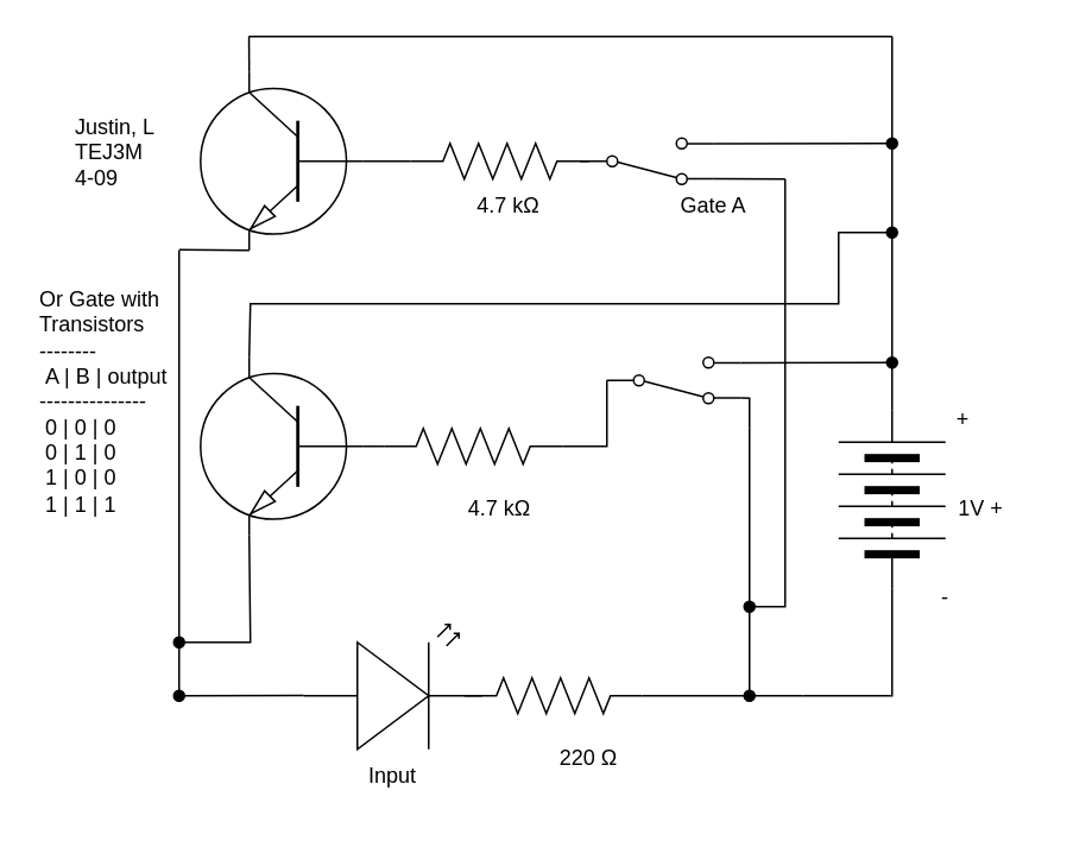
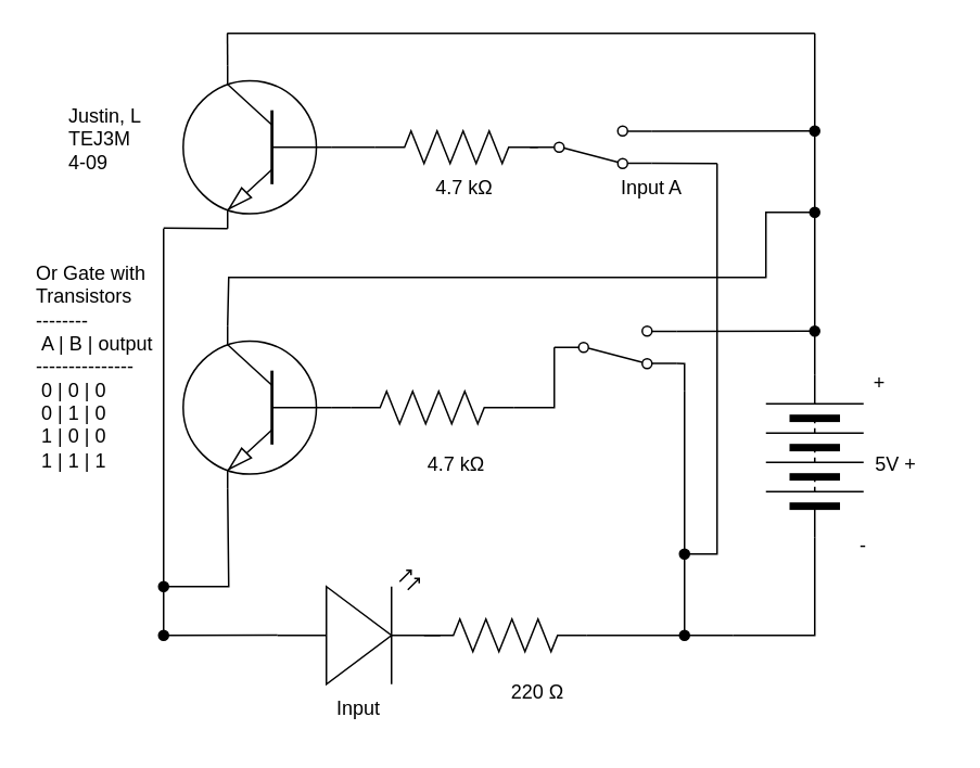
  <mxCell id="0" />
  <mxCell id="1" parent="0" />
  <mxCell id="2" style="edgeStyle=none;html=1;entryX=0;entryY=0.5;entryDx=0;entryDy=0;entryPerimeter=0;endArrow=none;endFill=0;" parent="1" source="5" target="7" edge="1"><mxGeometry relative="1" as="geometry" /></mxCell>
  <mxCell id="3" style="edgeStyle=none;html=1;exitX=0.7;exitY=0;exitDx=0;exitDy=0;exitPerimeter=0;endArrow=oval;endFill=1;rounded=0;startArrow=none;startFill=0;" edge="1" parent="1" source="5"><mxGeometry relative="1" as="geometry"><mxPoint x="500" y="130" as="targetPoint" /><Array as="points"><mxPoint x="140" y="170" /><mxPoint x="470" y="170" /><mxPoint x="470" y="130" /></Array></mxGeometry></mxCell>
  <mxCell id="4" style="edgeStyle=none;rounded=0;html=1;exitX=0.7;exitY=1;exitDx=0;exitDy=0;exitPerimeter=0;startArrow=none;startFill=0;endArrow=oval;endFill=1;" edge="1" parent="1" source="5"><mxGeometry relative="1" as="geometry"><mxPoint x="100" y="360" as="targetPoint" /><Array as="points"><mxPoint x="140" y="360" /></Array></mxGeometry></mxCell>
  <mxCell id="5" value="" style="verticalLabelPosition=bottom;shadow=0;dashed=0;align=center;html=1;verticalAlign=top;shape=mxgraph.electrical.transistors.npn_transistor_1;flipV=0;flipH=1;" parent="1" vertex="1"><mxGeometry x="110" y="200" width="95" height="100" as="geometry" /></mxCell>
  <mxCell id="6" style="edgeStyle=none;html=1;exitX=1;exitY=0.5;exitDx=0;exitDy=0;exitPerimeter=0;entryX=0;entryY=0.5;entryDx=0;entryDy=0;endArrow=none;endFill=0;rounded=0;" parent="1" source="7" target="11" edge="1"><mxGeometry relative="1" as="geometry"><Array as="points"><mxPoint x="340" y="250" /></Array></mxGeometry></mxCell>
  <mxCell id="7" value="" style="pointerEvents=1;verticalLabelPosition=bottom;shadow=0;dashed=0;align=center;html=1;verticalAlign=top;shape=mxgraph.electrical.resistors.resistor_2;" parent="1" vertex="1"><mxGeometry x="215" y="240" width="100" height="20" as="geometry" /></mxCell>
  <mxCell id="8" style="edgeStyle=none;rounded=0;html=1;endArrow=oval;endFill=1;startArrow=none;startFill=0;" parent="1" edge="1"><mxGeometry relative="1" as="geometry"><mxPoint x="420" y="390" as="targetPoint" /><mxPoint x="420" y="240" as="sourcePoint" /><Array as="points"><mxPoint x="420" y="260" /></Array></mxGeometry></mxCell>
  <mxCell id="9" style="edgeStyle=none;html=1;exitX=1;exitY=0.12;exitDx=0;exitDy=0;endArrow=oval;endFill=1;startArrow=none;startFill=0;" parent="1" source="11" edge="1"><mxGeometry relative="1" as="geometry"><mxPoint x="500" y="203" as="targetPoint" /></mxGeometry></mxCell>
  <mxCell id="10" style="edgeStyle=none;rounded=0;jumpStyle=none;html=1;exitX=1;exitY=0.88;exitDx=0;exitDy=0;strokeColor=default;strokeWidth=1;startArrow=none;startFill=0;endArrow=none;endFill=0;endSize=6;" parent="1" source="11" edge="1"><mxGeometry relative="1" as="geometry"><mxPoint x="420" y="236.884" as="targetPoint" /><Array as="points"><mxPoint x="420" y="223" /><mxPoint x="420" y="240" /></Array></mxGeometry></mxCell>
  <mxCell id="11" value="" style="shape=mxgraph.electrical.electro-mechanical.twoWaySwitch;aspect=fixed;elSwitchState=2;flipV=1;" parent="1" vertex="1"><mxGeometry x="340" y="200" width="75" height="26" as="geometry" /></mxCell>
  <mxCell id="12" style="edgeStyle=none;html=1;exitX=0;exitY=0.57;exitDx=0;exitDy=0;exitPerimeter=0;endArrow=oval;endFill=1;" parent="1" source="13" edge="1"><mxGeometry relative="1" as="geometry"><mxPoint x="100" y="390" as="targetPoint" /></mxGeometry></mxCell>
  <mxCell id="13" value="" style="verticalLabelPosition=bottom;shadow=0;dashed=0;align=center;html=1;verticalAlign=top;shape=mxgraph.electrical.opto_electronics.led_2;pointerEvents=1;" parent="1" vertex="1"><mxGeometry x="170" y="350" width="100" height="70" as="geometry" /></mxCell>
  <mxCell id="14" style="edgeStyle=none;rounded=0;html=1;startArrow=none;startFill=0;endArrow=none;endFill=0;" parent="1" source="15" edge="1"><mxGeometry relative="1" as="geometry"><mxPoint x="450" y="390" as="targetPoint" /></mxGeometry></mxCell>
  <mxCell id="15" value="" style="pointerEvents=1;verticalLabelPosition=bottom;shadow=0;dashed=0;align=center;html=1;verticalAlign=top;shape=mxgraph.electrical.resistors.resistor_2;" parent="1" vertex="1"><mxGeometry x="260" y="380" width="100" height="20" as="geometry" /></mxCell>
  <mxCell id="16" style="edgeStyle=none;rounded=0;html=1;exitX=1;exitY=0.5;exitDx=0;exitDy=0;startArrow=none;startFill=0;endArrow=none;endFill=0;" parent="1" source="18" edge="1"><mxGeometry relative="1" as="geometry"><mxPoint x="450" y="390" as="targetPoint" /><mxPoint x="450" y="360" as="sourcePoint" /><Array as="points"><mxPoint x="500" y="390" /></Array></mxGeometry></mxCell>
  <mxCell id="17" style="edgeStyle=none;html=1;exitX=0;exitY=0.5;exitDx=0;exitDy=0;endArrow=none;endFill=0;" parent="1" source="18" edge="1"><mxGeometry relative="1" as="geometry"><mxPoint x="500" y="20" as="targetPoint" /><Array as="points"><mxPoint x="500" y="210" /></Array></mxGeometry></mxCell>
  <mxCell id="18" value="" style="pointerEvents=1;verticalLabelPosition=bottom;shadow=0;dashed=0;align=center;html=1;verticalAlign=top;shape=mxgraph.electrical.miscellaneous.batteryStack;rotation=90;flipV=0;flipH=1;" parent="1" vertex="1"><mxGeometry x="450" y="250" width="100" height="60" as="geometry" /></mxCell>
  <mxCell id="19" value="Or Gate with Transistors&lt;br&gt;--------&lt;br&gt;&amp;nbsp;A | B | output&lt;br&gt;---------------&lt;br&gt;&amp;nbsp;0 | 0 | 0&lt;br&gt;&amp;nbsp;0 | 1 | 0&lt;br&gt;&amp;nbsp;1 | 0 | 0&lt;br&gt;&amp;nbsp;1 | 1 | 1" style="text;strokeColor=none;align=left;fillColor=none;html=1;verticalAlign=middle;whiteSpace=wrap;rounded=0;" parent="1" vertex="1"><mxGeometry x="20" y="210" width="80" height="30" as="geometry" /></mxCell>
  <mxCell id="20" value="Justin, L&lt;br&gt;TEJ3M&lt;br&gt;4-09&lt;br&gt;&lt;span style=&quot;color: rgba(0, 0, 0, 0); font-family: monospace; font-size: 0px;&quot;&gt;%3CmxGraphModel%3E%3Croot%3E%3CmxCell%20id%3D%220%22%2F%3E%3CmxCell%20id%3D%221%22%20parent%3D%220%22%2F%3E%3CmxCell%20id%3D%222%22%20value%3D%225%20V%22%20style%3D%22text%3BstrokeColor%3Dnone%3Balign%3Dcenter%3BfillColor%3Dnone%3Bhtml%3D1%3BverticalAlign%3Dmiddle%3BwhiteSpace%3Dwrap%3Brounded%3D0%3B%22%20vertex%3D%221%22%20parent%3D%221%22%3E%3CmxGeometry%20x%3D%22550%22%20y%3D%22275%22%20width%3D%2260%22%20height%3D%2230%22%20as%3D%22geometry%22%2F%3E%3C%2FmxCell%3E%3C%2Froot%3E%3C%2FmxGraphModel%3E&lt;/span&gt;" style="text;strokeColor=none;align=left;fillColor=none;html=1;verticalAlign=middle;whiteSpace=wrap;rounded=0;" parent="1" vertex="1"><mxGeometry x="40" y="77" width="60" height="30" as="geometry" /></mxCell>
- <mxCell id="21" value="1V +" style="text;strokeColor=none;align=center;fillColor=none;html=1;verticalAlign=middle;whiteSpace=wrap;rounded=0;" parent="1" vertex="1"><mxGeometry x="520" y="270" width="60" height="30" as="geometry" /></mxCell>
+ <mxCell id="21" value="5V +" style="text;strokeColor=none;align=center;fillColor=none;html=1;verticalAlign=middle;whiteSpace=wrap;rounded=0;" parent="1" vertex="1"><mxGeometry x="520" y="270" width="60" height="30" as="geometry" /></mxCell>
  <mxCell id="22" value="220 Ω" style="text;strokeColor=none;align=center;fillColor=none;html=1;verticalAlign=middle;whiteSpace=wrap;rounded=0;labelBackgroundColor=none;" parent="1" vertex="1"><mxGeometry x="300" y="410" width="60" height="30" as="geometry" /></mxCell>
  <mxCell id="23" value="Input" style="text;strokeColor=none;align=center;fillColor=none;html=1;verticalAlign=middle;whiteSpace=wrap;rounded=0;labelBackgroundColor=none;" parent="1" vertex="1"><mxGeometry x="190" y="420" width="60" height="30" as="geometry" /></mxCell>
  <mxCell id="24" value="+" style="text;strokeColor=none;align=center;fillColor=none;html=1;verticalAlign=middle;whiteSpace=wrap;rounded=0;" parent="1" vertex="1"><mxGeometry x="510" y="220" width="60" height="30" as="geometry" /></mxCell>
  <mxCell id="25" value="-" style="text;strokeColor=none;align=center;fillColor=none;html=1;verticalAlign=middle;whiteSpace=wrap;rounded=0;" parent="1" vertex="1"><mxGeometry x="500" y="320" width="60" height="30" as="geometry" /></mxCell>
  <mxCell id="26" style="edgeStyle=none;rounded=0;jumpStyle=none;html=1;exitX=0.7;exitY=0;exitDx=0;exitDy=0;exitPerimeter=0;strokeColor=default;strokeWidth=1;startArrow=none;startFill=0;endArrow=none;endFill=0;endSize=6;" parent="1" source="28" edge="1"><mxGeometry relative="1" as="geometry"><mxPoint x="139.19" y="20" as="targetPoint" /></mxGeometry></mxCell>
  <mxCell id="27" style="edgeStyle=none;html=1;exitX=0.7;exitY=1;exitDx=0;exitDy=0;exitPerimeter=0;endArrow=none;endFill=0;" edge="1" parent="1" source="28"><mxGeometry relative="1" as="geometry"><mxPoint x="100" y="139.667" as="targetPoint" /></mxGeometry></mxCell>
  <mxCell id="28" value="" style="verticalLabelPosition=bottom;shadow=0;dashed=0;align=center;html=1;verticalAlign=top;shape=mxgraph.electrical.transistors.npn_transistor_1;flipV=0;flipH=1;" parent="1" vertex="1"><mxGeometry x="110" y="40" width="95" height="100" as="geometry" /></mxCell>
  <mxCell id="29" style="edgeStyle=none;html=1;entryX=0;entryY=0.5;entryDx=0;entryDy=0;entryPerimeter=0;endArrow=none;endFill=0;exitX=0;exitY=0.5;exitDx=0;exitDy=0;exitPerimeter=0;" parent="1" source="28" target="30" edge="1"><mxGeometry relative="1" as="geometry"><mxPoint x="203" y="92" as="sourcePoint" /></mxGeometry></mxCell>
  <mxCell id="30" value="" style="pointerEvents=1;verticalLabelPosition=bottom;shadow=0;dashed=0;align=center;html=1;verticalAlign=top;shape=mxgraph.electrical.resistors.resistor_2;" parent="1" vertex="1"><mxGeometry x="230" y="80" width="100" height="20" as="geometry" /></mxCell>
- <mxCell id="31" value="Gate A" style="text;strokeColor=none;align=center;fillColor=none;html=1;verticalAlign=middle;whiteSpace=wrap;rounded=0;labelBackgroundColor=none;" parent="1" vertex="1"><mxGeometry x="370" y="100" width="60" height="30" as="geometry" /></mxCell>
+ <mxCell id="31" value="Input A" style="text;strokeColor=none;align=center;fillColor=none;html=1;verticalAlign=middle;whiteSpace=wrap;rounded=0;labelBackgroundColor=none;" parent="1" vertex="1"><mxGeometry x="370" y="100" width="60" height="30" as="geometry" /></mxCell>
  <mxCell id="32" style="edgeStyle=none;html=1;endArrow=oval;endFill=1;rounded=0;startArrow=none;startFill=0;strokeColor=default;strokeWidth=1;endSize=6;jumpStyle=none;" parent="1" edge="1"><mxGeometry relative="1" as="geometry"><mxPoint x="420" y="340" as="targetPoint" /><mxPoint x="440" y="100" as="sourcePoint" /><Array as="points"><mxPoint x="440" y="340" /><mxPoint x="420" y="340" /></Array></mxGeometry></mxCell>
  <mxCell id="33" style="edgeStyle=none;rounded=0;html=1;exitX=1;exitY=0.88;exitDx=0;exitDy=0;startArrow=none;startFill=0;endArrow=none;endFill=0;" parent="1" source="35" edge="1"><mxGeometry relative="1" as="geometry"><mxPoint x="440" y="100" as="targetPoint" /></mxGeometry></mxCell>
  <mxCell id="34" style="edgeStyle=none;rounded=0;jumpStyle=none;html=1;exitX=1;exitY=0.12;exitDx=0;exitDy=0;strokeColor=default;strokeWidth=1;startArrow=none;startFill=0;endArrow=oval;endFill=1;endSize=6;" parent="1" source="35" edge="1"><mxGeometry relative="1" as="geometry"><mxPoint x="500" y="80" as="targetPoint" /></mxGeometry></mxCell>
  <mxCell id="35" value="" style="shape=mxgraph.electrical.electro-mechanical.twoWaySwitch;aspect=fixed;elSwitchState=2;flipV=1;" parent="1" vertex="1"><mxGeometry x="325" y="77" width="75" height="26" as="geometry" /></mxCell>
  <mxCell id="36" value="" style="edgeStyle=none;orthogonalLoop=1;jettySize=auto;html=1;rounded=0;strokeColor=default;strokeWidth=1;startArrow=none;startFill=0;endArrow=none;endFill=0;endSize=6;jumpStyle=none;" parent="1" edge="1"><mxGeometry width="80" relative="1" as="geometry"><mxPoint x="420" y="240" as="sourcePoint" /><mxPoint x="420" y="240" as="targetPoint" /><Array as="points" /></mxGeometry></mxCell>
  <mxCell id="37" value="" style="edgeStyle=none;orthogonalLoop=1;jettySize=auto;html=1;rounded=0;strokeColor=default;strokeWidth=1;startArrow=none;startFill=0;endArrow=none;endFill=0;endSize=6;jumpStyle=none;" parent="1" edge="1"><mxGeometry width="80" relative="1" as="geometry"><mxPoint x="139.048" y="20" as="sourcePoint" /><mxPoint x="500" y="20" as="targetPoint" /><Array as="points" /></mxGeometry></mxCell>
  <mxCell id="38" value="4.7 kΩ" style="text;strokeColor=none;align=center;fillColor=none;html=1;verticalAlign=middle;whiteSpace=wrap;rounded=0;labelBackgroundColor=none;" parent="1" vertex="1"><mxGeometry x="255" y="100" width="60" height="30" as="geometry" /></mxCell>
  <mxCell id="39" value="4.7 kΩ" style="text;strokeColor=none;align=center;fillColor=none;html=1;verticalAlign=middle;whiteSpace=wrap;rounded=0;labelBackgroundColor=none;" parent="1" vertex="1"><mxGeometry x="250" y="270" width="60" height="30" as="geometry" /></mxCell>
  <mxCell id="40" style="edgeStyle=none;html=1;endArrow=none;endFill=0;" edge="1" parent="1"><mxGeometry relative="1" as="geometry"><mxPoint x="100" y="390" as="targetPoint" /><mxPoint x="100" y="140" as="sourcePoint" /></mxGeometry></mxCell>
